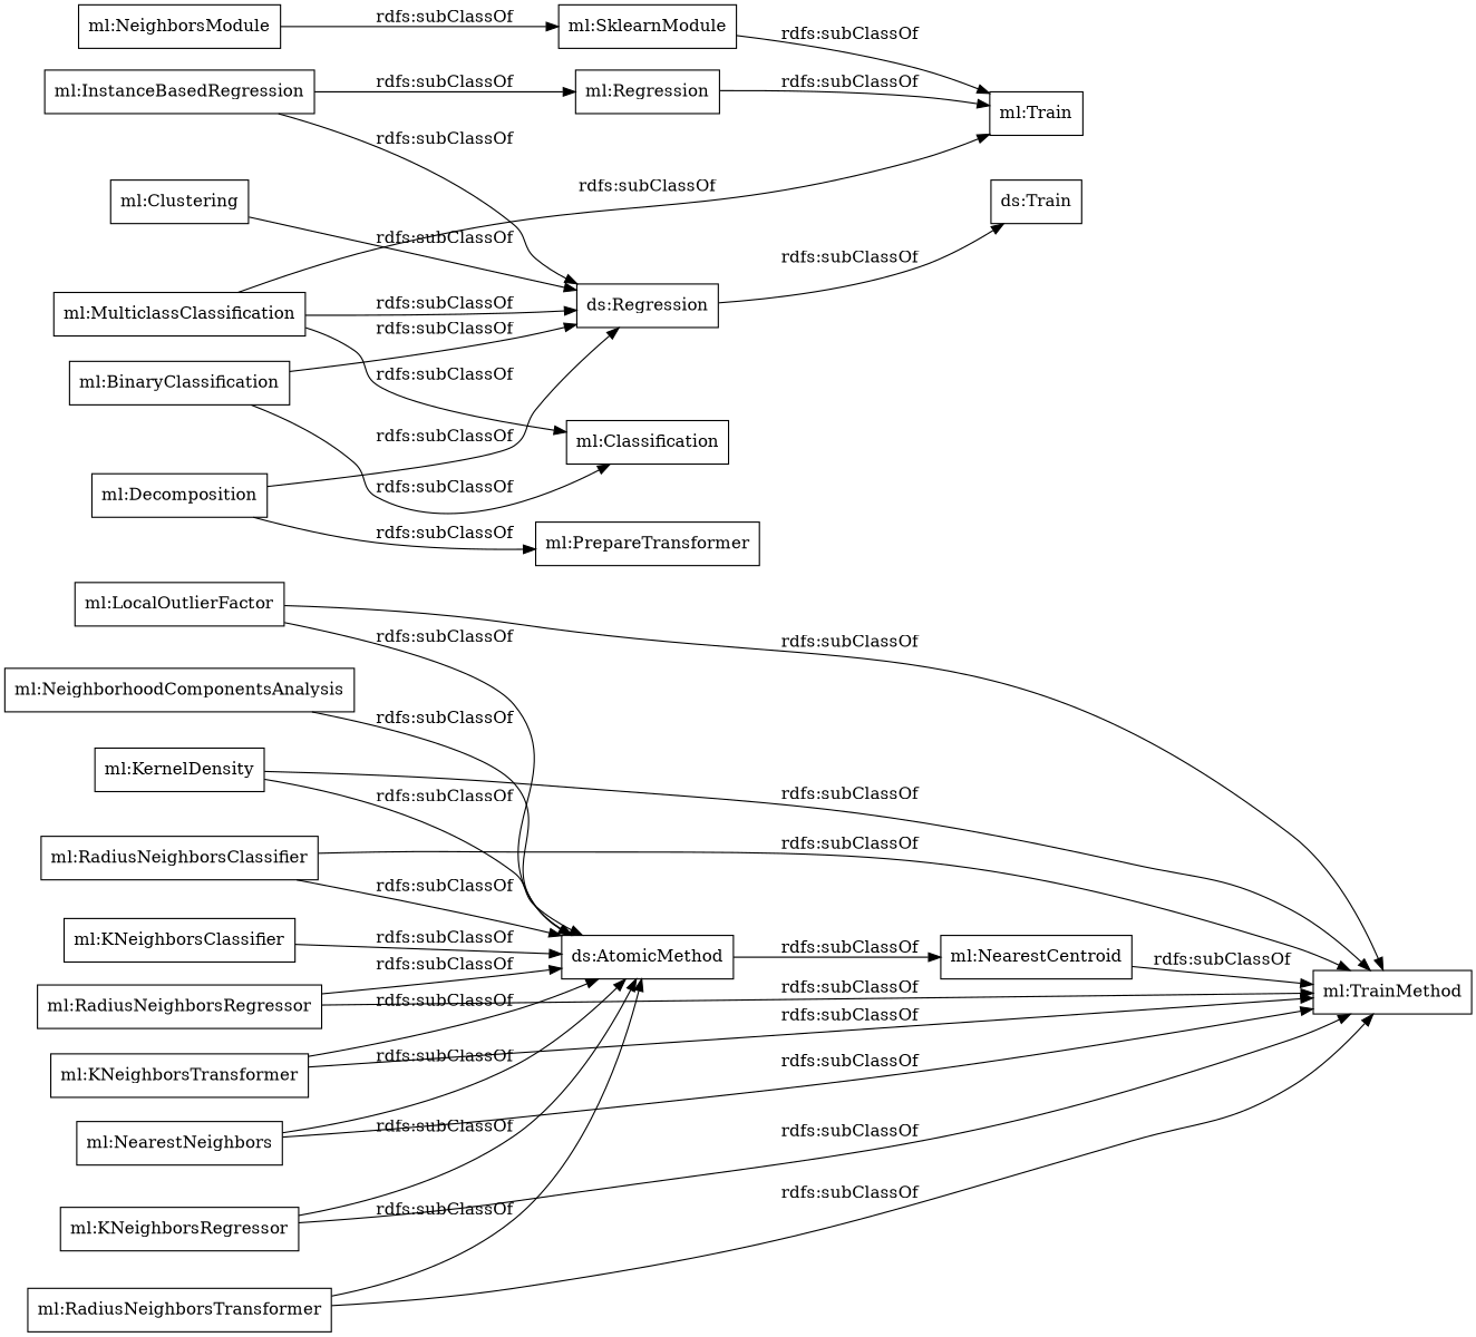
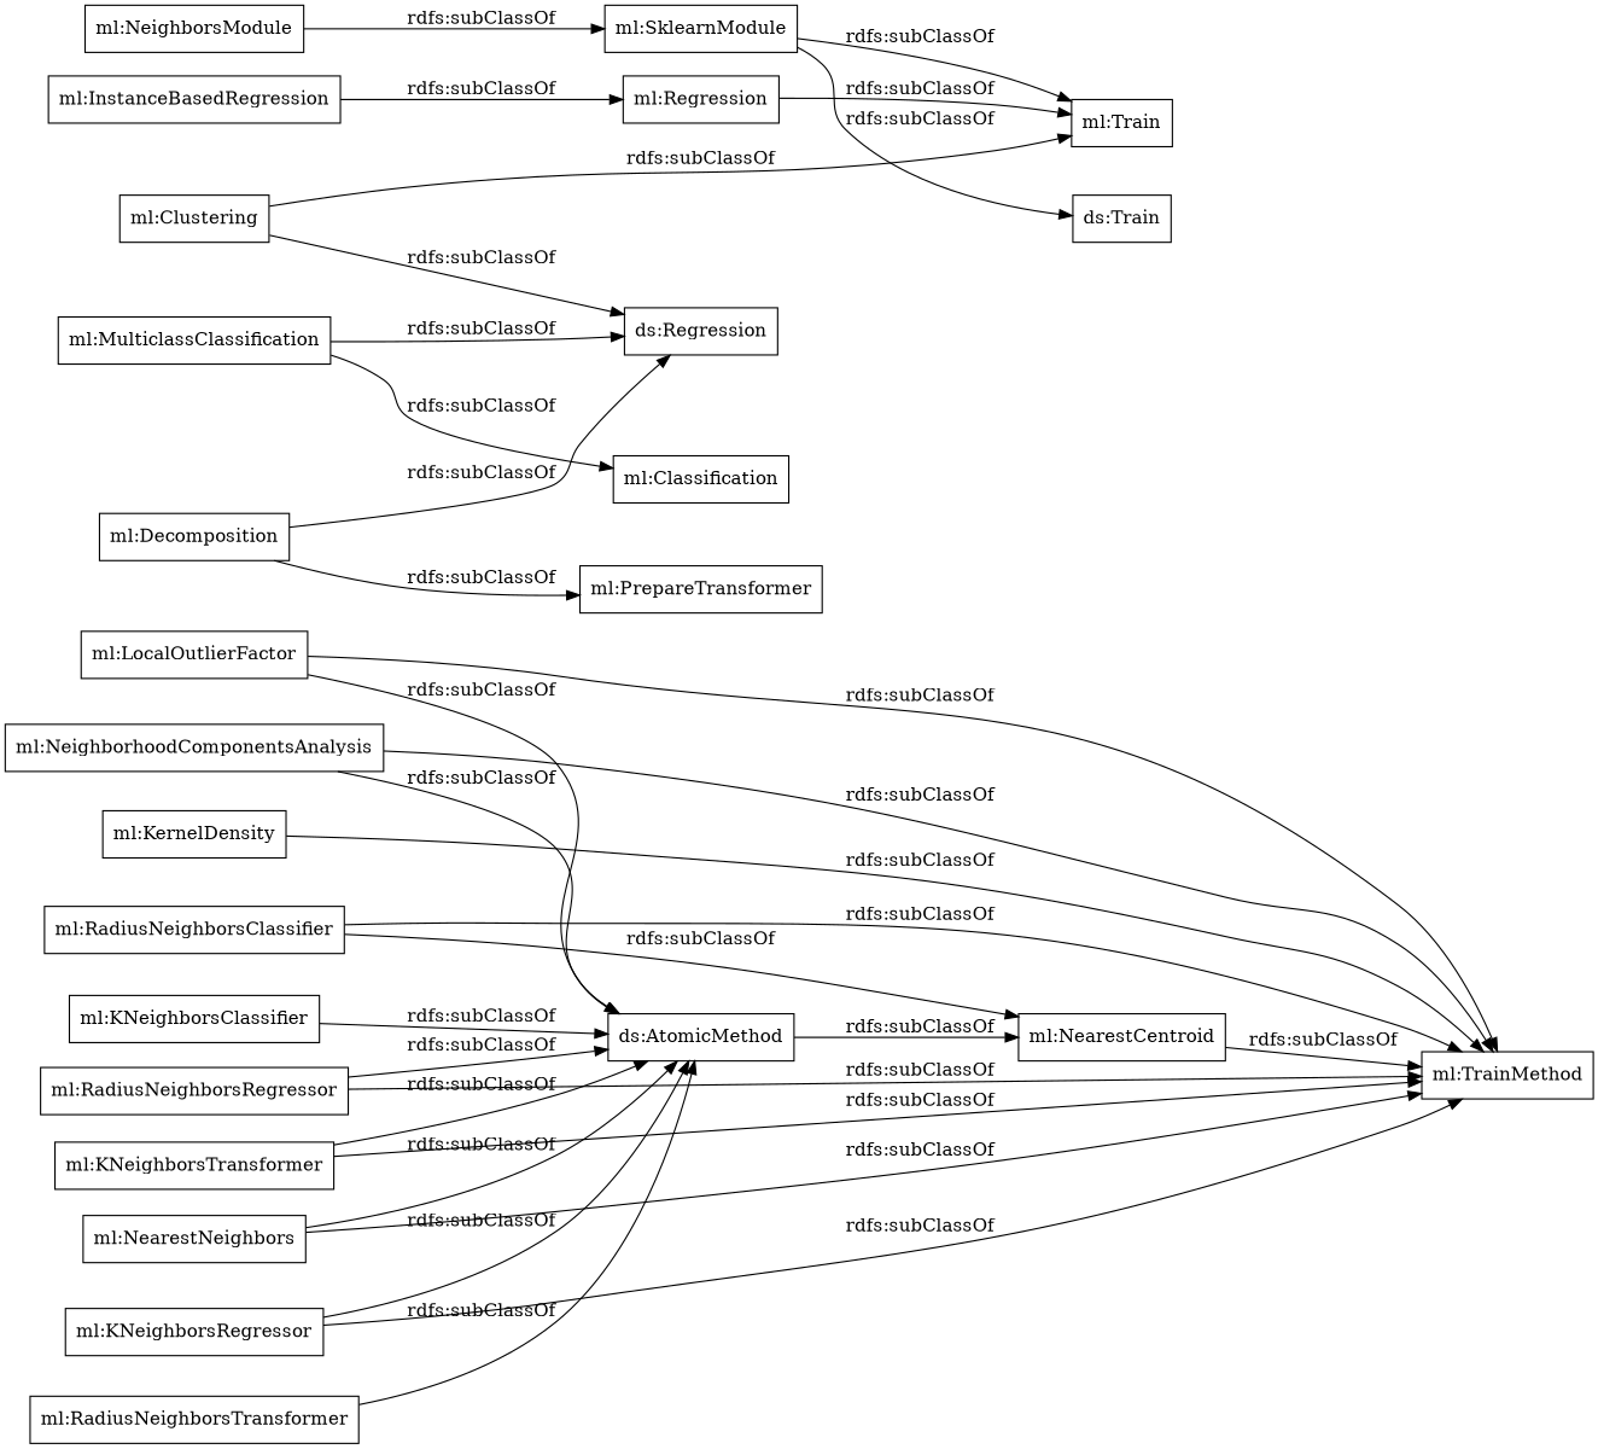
  digraph {
    rankdir=LR
    node [color=black shape=rectangle]
    "ml:KernelDensity"
    "ml:TrainMethod"
    "ds:AtomicMethod"
    "ml:NearestCentroid"
    "ml:LocalOutlierFactor"
    "ml:NeighborhoodComponentsAnalysis"
    "ml:Clustering"
    "ml:Train"
    n9 [label="ds:Regression"]
-   "ml:BinaryClassification"
    "ml:Classification"
    "ml:RadiusNeighborsClassifier"
    "ml:KNeighborsClassifier"
    "ml:MulticlassClassification"
    "ml:KNeighborsRegressor"
    "ml:RadiusNeighborsRegressor"
    "ml:NearestNeighbors"
    "ml:KNeighborsTransformer"
    "ml:Decomposition"
    "ml:PrepareTransformer"
    "ml:SklearnModule"
    n22 [label="ds:Train"]
    "ml:RadiusNeighborsTransformer"
    "ml:NeighborsModule"
    "ml:InstanceBasedRegression"
    "ml:Regression"
    "ml:KernelDensity" -> "ml:TrainMethod" [label="rdfs:subClassOf"]
-   "ml:KernelDensity" -> "ds:AtomicMethod" [label="rdfs:subClassOf"]
    "ds:AtomicMethod" -> "ml:NearestCentroid" [label="rdfs:subClassOf"]
    "ml:NearestCentroid" -> "ml:TrainMethod" [label="rdfs:subClassOf"]
    "ml:LocalOutlierFactor" -> "ml:TrainMethod" [label="rdfs:subClassOf"]
    "ml:LocalOutlierFactor" -> "ds:AtomicMethod" [label="rdfs:subClassOf"]
    "ml:NeighborhoodComponentsAnalysis" -> "ds:AtomicMethod" [label="rdfs:subClassOf"]
-   "ml:MulticlassClassification" -> "ml:Train" [label="rdfs:subClassOf"]
+   "ml:Clustering" -> "ml:Train" [label="rdfs:subClassOf"]
    "ml:Clustering" -> n9 [label="rdfs:subClassOf"]
-   "ml:BinaryClassification" -> n9 [label="rdfs:subClassOf"]
-   "ml:BinaryClassification" -> "ml:Classification" [label="rdfs:subClassOf"]
    "ml:RadiusNeighborsClassifier" -> "ml:TrainMethod" [label="rdfs:subClassOf"]
-   "ml:RadiusNeighborsClassifier" -> "ds:AtomicMethod" [label="rdfs:subClassOf"]
+   "ml:RadiusNeighborsClassifier" -> "ml:NearestCentroid" [label="rdfs:subClassOf"]
    "ml:KNeighborsClassifier" -> "ds:AtomicMethod" [label="rdfs:subClassOf"]
    "ml:MulticlassClassification" -> n9 [label="rdfs:subClassOf"]
    "ml:MulticlassClassification" -> "ml:Classification" [label="rdfs:subClassOf"]
    "ml:KNeighborsRegressor" -> "ml:TrainMethod" [label="rdfs:subClassOf"]
    "ml:KNeighborsRegressor" -> "ds:AtomicMethod" [label="rdfs:subClassOf"]
    "ml:RadiusNeighborsRegressor" -> "ml:TrainMethod" [label="rdfs:subClassOf"]
    "ml:RadiusNeighborsRegressor" -> "ds:AtomicMethod" [label="rdfs:subClassOf"]
    "ml:NearestNeighbors" -> "ml:TrainMethod" [label="rdfs:subClassOf"]
    "ml:NearestNeighbors" -> "ds:AtomicMethod" [label="rdfs:subClassOf"]
    "ml:KNeighborsTransformer" -> "ml:TrainMethod" [label="rdfs:subClassOf"]
    "ml:KNeighborsTransformer" -> "ds:AtomicMethod" [label="rdfs:subClassOf"]
    "ml:Decomposition" -> n9 [label="rdfs:subClassOf"]
    "ml:Decomposition" -> "ml:PrepareTransformer" [label="rdfs:subClassOf"]
    "ml:SklearnModule" -> "ml:Train" [label="rdfs:subClassOf"]
-   n9 -> n22 [label="rdfs:subClassOf"]
-   "ml:RadiusNeighborsTransformer" -> "ml:TrainMethod" [label="rdfs:subClassOf"]
+   "ml:SklearnModule" -> n22 [label="rdfs:subClassOf"]
+   "ml:NeighborhoodComponentsAnalysis" -> "ml:TrainMethod" [label="rdfs:subClassOf"]
    "ml:RadiusNeighborsTransformer" -> "ds:AtomicMethod" [label="rdfs:subClassOf"]
    "ml:NeighborsModule" -> "ml:SklearnModule" [label="rdfs:subClassOf"]
-   "ml:InstanceBasedRegression" -> n9 [label="rdfs:subClassOf"]
    "ml:InstanceBasedRegression" -> "ml:Regression" [label="rdfs:subClassOf"]
    "ml:Regression" -> "ml:Train" [label="rdfs:subClassOf"]
  }
